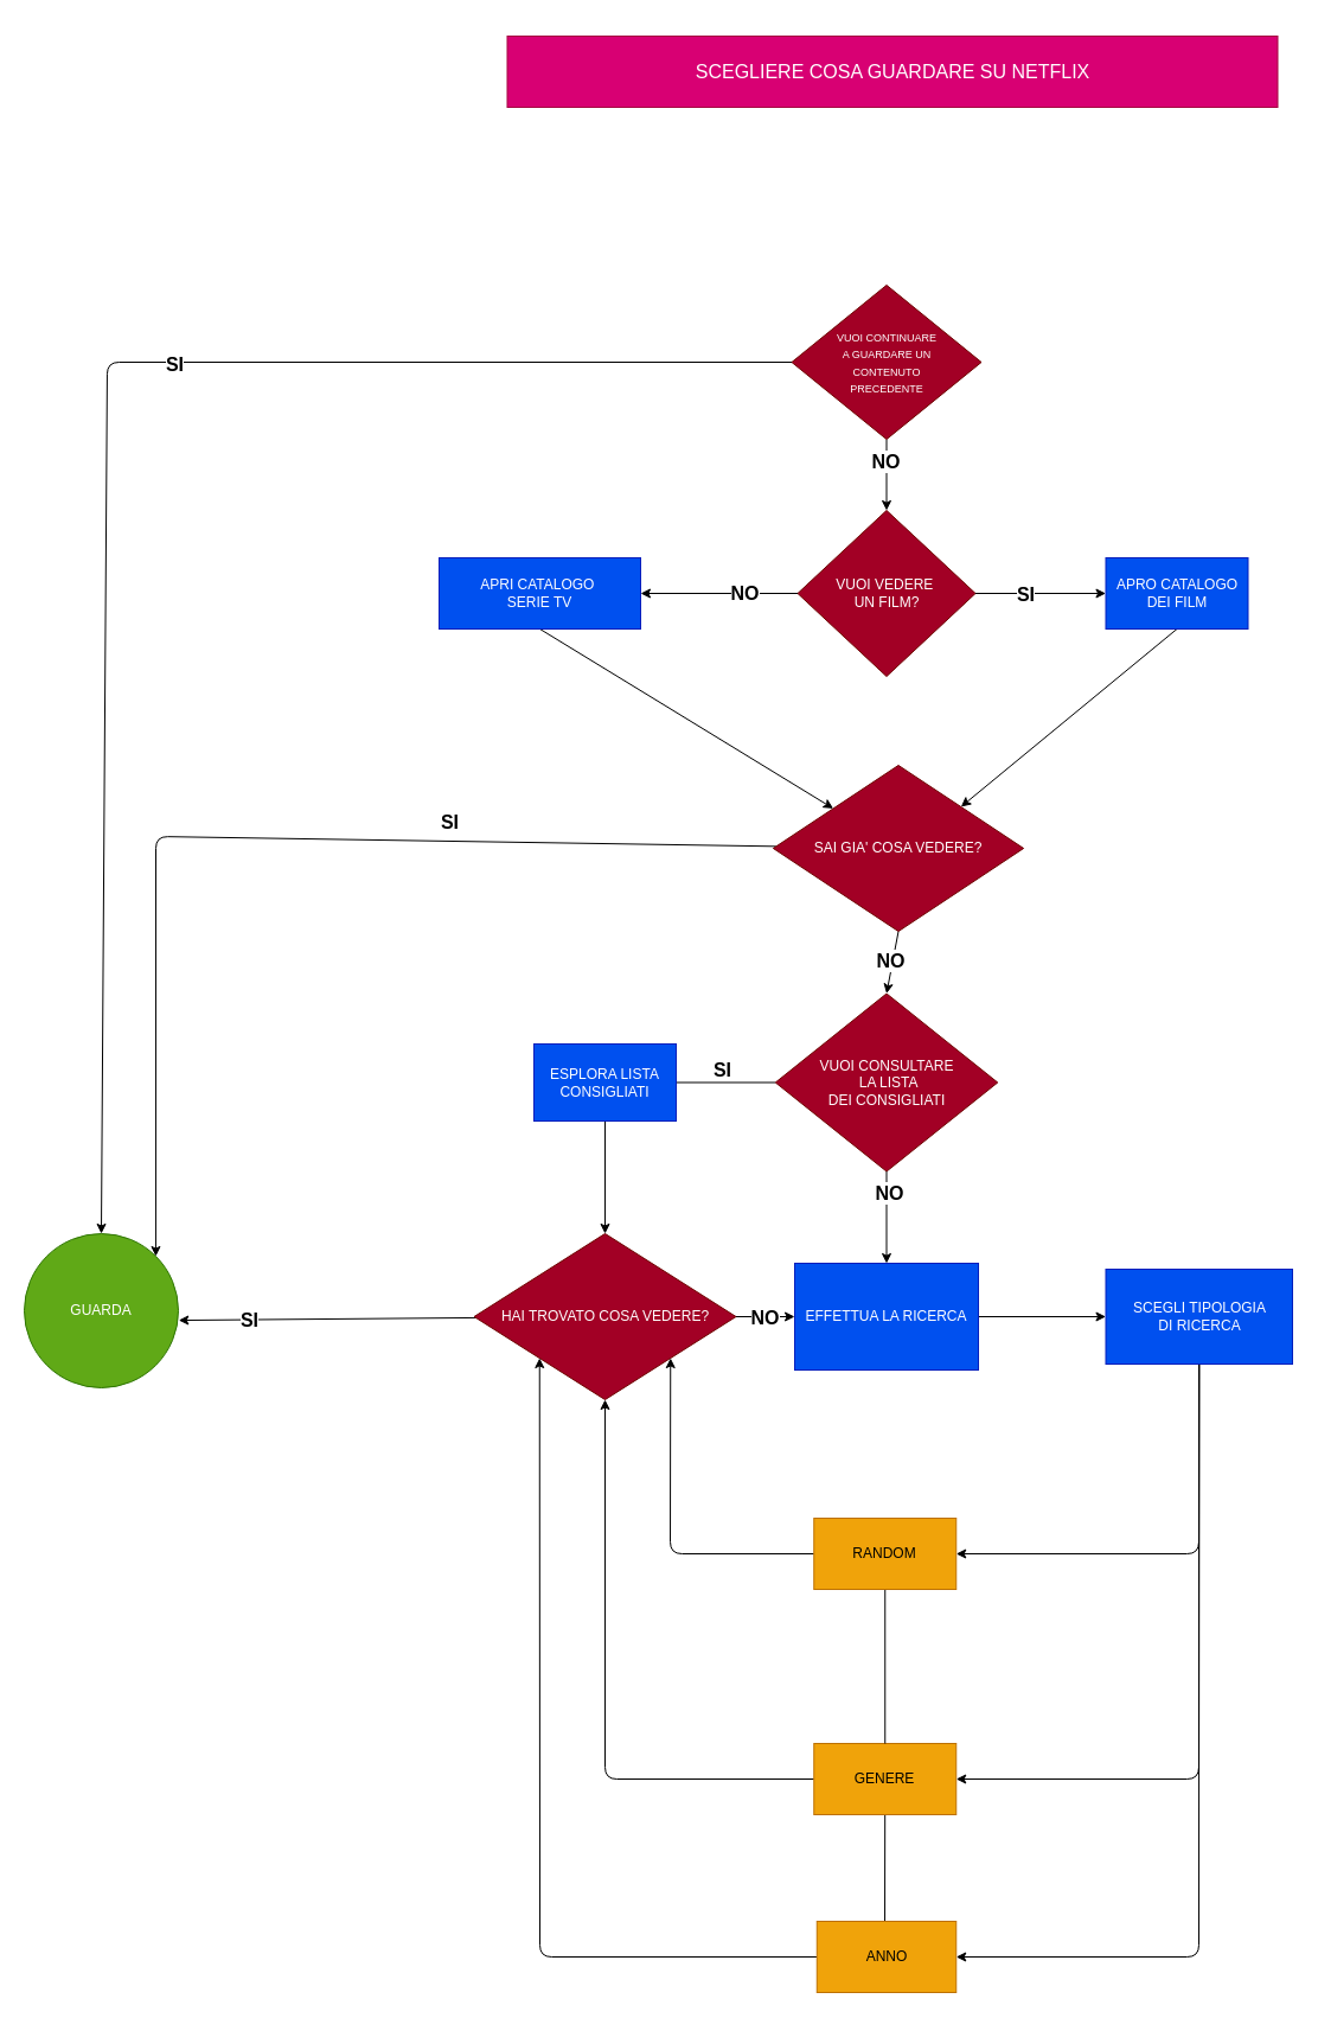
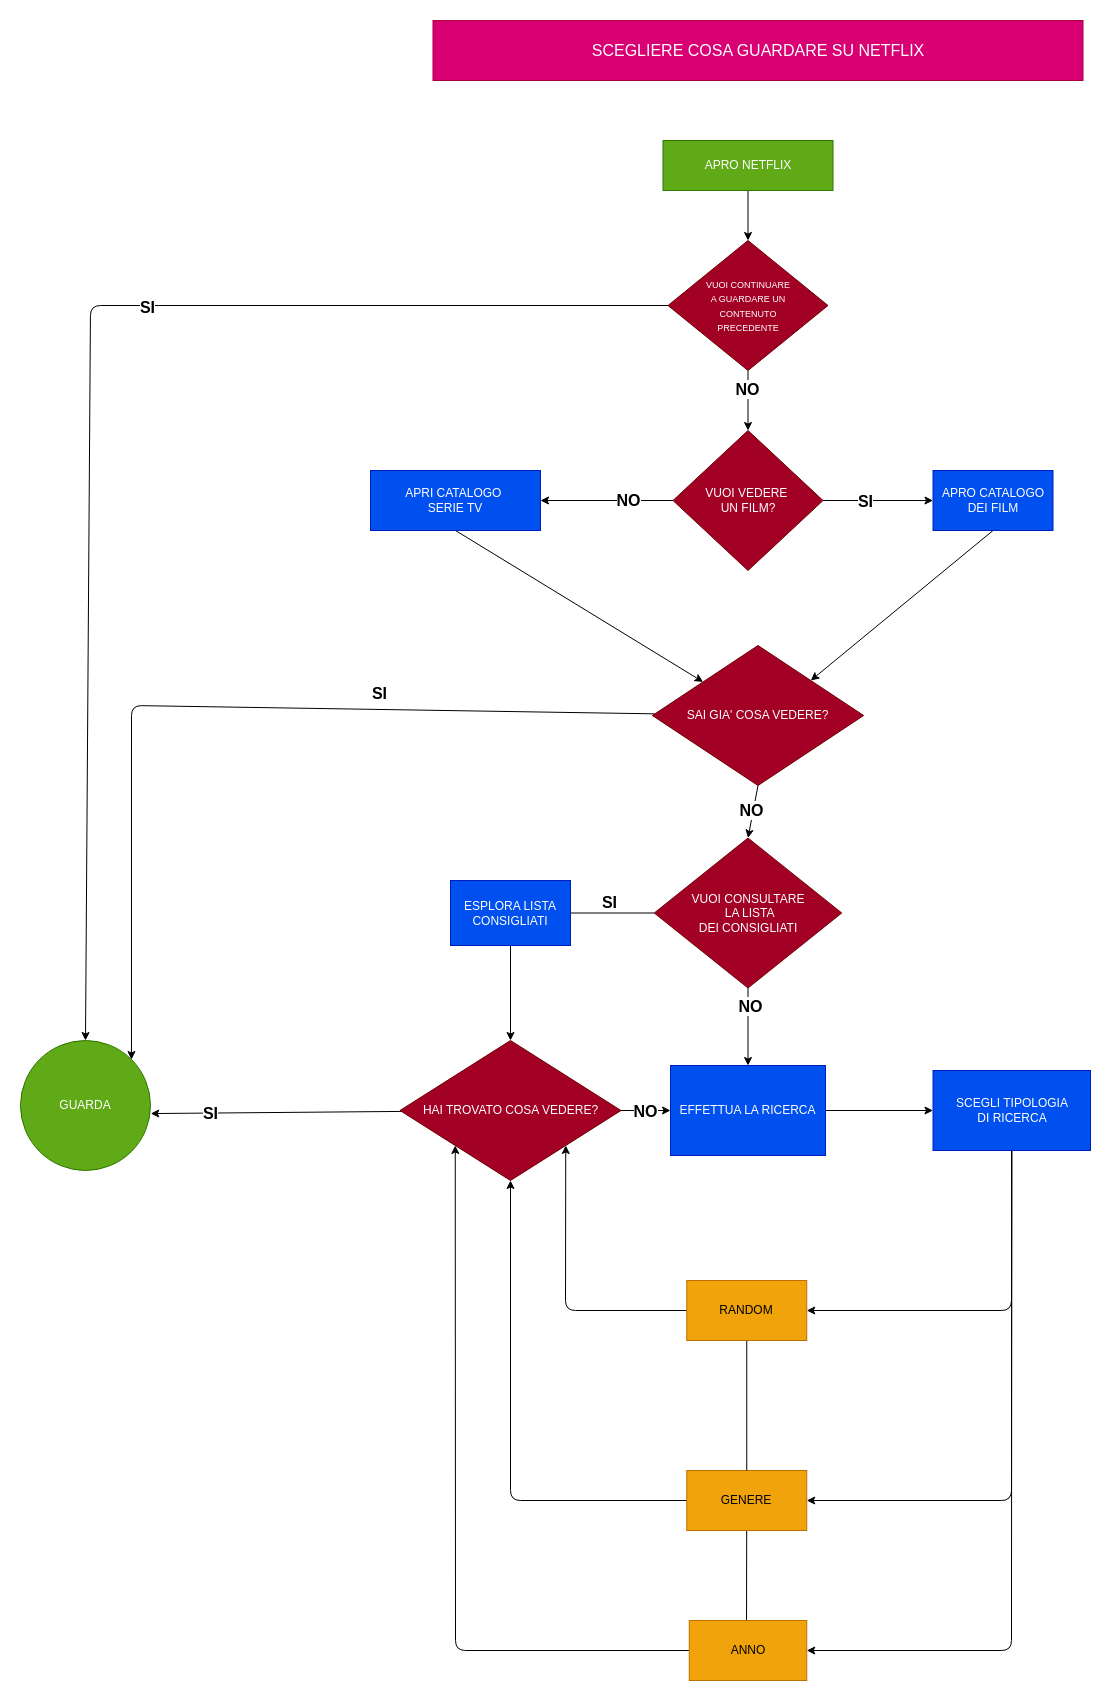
  <mxCell id="0" />
  <mxCell id="1" parent="0" />
- <mxCell id="2" value="&lt;font style=&quot;font-size: 16px&quot;&gt;SCEGLIERE COSA GUARDARE SU NETFLIX&lt;/font&gt;" style="rounded=0;whiteSpace=wrap;html=1;fillColor=#d80073;fontColor=#ffffff;strokeColor=#A50040;" vertex="1" parent="1"><mxGeometry x="427.5" y="30" width="650" height="60" as="geometry" /></mxCell>
+ <mxCell id="2" value="&lt;font style=&quot;font-size: 16px&quot;&gt;SCEGLIERE COSA GUARDARE SU NETFLIX&lt;/font&gt;" style="rounded=0;whiteSpace=wrap;html=1;fillColor=#d80073;fontColor=#ffffff;strokeColor=#A50040;" vertex="1" parent="1"><mxGeometry x="432.5" y="20" width="650" height="60" as="geometry" /></mxCell>
+ <mxCell id="3" style="edgeStyle=none;html=1;entryX=0.5;entryY=0;entryDx=0;entryDy=0;" edge="1" parent="1" source="4" target="18"><mxGeometry relative="1" as="geometry" /></mxCell>
+ <mxCell id="4" value="APRO NETFLIX" style="rounded=0;whiteSpace=wrap;html=1;fillColor=#60a917;fontColor=#ffffff;strokeColor=#2D7600;" vertex="1" parent="1"><mxGeometry x="662.5" y="140" width="170" height="50" as="geometry" /></mxCell>
  <mxCell id="5" style="edgeStyle=none;html=1;exitX=1;exitY=0.5;exitDx=0;exitDy=0;entryX=0;entryY=0.5;entryDx=0;entryDy=0;" edge="1" parent="1" source="9" target="11"><mxGeometry relative="1" as="geometry" /></mxCell>
  <mxCell id="6" value="SI" style="edgeLabel;html=1;align=center;verticalAlign=middle;resizable=0;points=[];fontStyle=1;spacing=2;fontSize=16;" vertex="1" connectable="0" parent="5"><mxGeometry x="-0.238" y="-3" relative="1" as="geometry"><mxPoint y="-3" as="offset" /></mxGeometry></mxCell>
  <mxCell id="7" style="edgeStyle=none;html=1;entryX=1;entryY=0.5;entryDx=0;entryDy=0;" edge="1" parent="1" source="9" target="13"><mxGeometry relative="1" as="geometry"><mxPoint x="570" y="480" as="targetPoint" /></mxGeometry></mxCell>
  <mxCell id="8" value="NO" style="edgeLabel;html=1;align=center;verticalAlign=middle;resizable=0;points=[];fontStyle=1;fontSize=16;" vertex="1" connectable="0" parent="7"><mxGeometry x="-0.328" y="-1" relative="1" as="geometry"><mxPoint as="offset" /></mxGeometry></mxCell>
  <mxCell id="9" value="VUOI VEDERE&amp;nbsp;&lt;br&gt;UN FILM?" style="rhombus;whiteSpace=wrap;html=1;fillColor=#a20025;fontColor=#ffffff;strokeColor=#6F0000;" vertex="1" parent="1"><mxGeometry x="672.5" y="430" width="150" height="140" as="geometry" /></mxCell>
  <mxCell id="10" style="edgeStyle=none;html=1;exitX=0.5;exitY=1;exitDx=0;exitDy=0;entryX=1;entryY=0;entryDx=0;entryDy=0;" edge="1" parent="1" source="11" target="22"><mxGeometry relative="1" as="geometry"><mxPoint x="832.5" y="690" as="targetPoint" /></mxGeometry></mxCell>
  <mxCell id="11" value="APRO CATALOGO&lt;br&gt;DEI FILM" style="rounded=0;whiteSpace=wrap;html=1;fillColor=#0050ef;fontColor=#ffffff;strokeColor=#001DBC;" vertex="1" parent="1"><mxGeometry x="932.5" y="470" width="120" height="60" as="geometry" /></mxCell>
  <mxCell id="12" style="edgeStyle=none;html=1;exitX=0.5;exitY=1;exitDx=0;exitDy=0;" edge="1" parent="1" source="13" target="22"><mxGeometry relative="1" as="geometry"><mxPoint x="662.5" y="690" as="targetPoint" /></mxGeometry></mxCell>
  <mxCell id="13" value="APRI CATALOGO&amp;nbsp;&lt;br&gt;SERIE TV" style="rounded=0;whiteSpace=wrap;html=1;fillColor=#0050ef;fontColor=#ffffff;strokeColor=#001DBC;" vertex="1" parent="1"><mxGeometry x="370" y="470" width="170" height="60" as="geometry" /></mxCell>
  <mxCell id="14" style="edgeStyle=none;html=1;entryX=0.5;entryY=0;entryDx=0;entryDy=0;" edge="1" parent="1" source="18" target="9"><mxGeometry relative="1" as="geometry" /></mxCell>
  <mxCell id="15" value="NO" style="edgeLabel;html=1;align=center;verticalAlign=middle;resizable=0;points=[];fontStyle=1;fontSize=16;" vertex="1" connectable="0" parent="14"><mxGeometry x="-0.353" y="-1" relative="1" as="geometry"><mxPoint as="offset" /></mxGeometry></mxCell>
  <mxCell id="16" style="edgeStyle=none;html=1;entryX=0.5;entryY=0;entryDx=0;entryDy=0;" edge="1" parent="1" source="18" target="23"><mxGeometry relative="1" as="geometry"><mxPoint x="90" y="1000" as="targetPoint" /><Array as="points"><mxPoint x="90" y="305" /></Array></mxGeometry></mxCell>
  <mxCell id="17" value="SI" style="edgeLabel;html=1;align=center;verticalAlign=middle;resizable=0;points=[];fontStyle=1;fontSize=16;" vertex="1" connectable="0" parent="16"><mxGeometry x="-0.206" y="1" relative="1" as="geometry"><mxPoint as="offset" /></mxGeometry></mxCell>
  <mxCell id="18" value="&lt;font style=&quot;font-size: 9px&quot;&gt;VUOI CONTINUARE&lt;br&gt;A GUARDARE UN&lt;br&gt;CONTENUTO&lt;br&gt;PRECEDENTE&lt;/font&gt;" style="rhombus;whiteSpace=wrap;html=1;fillColor=#a20025;fontColor=#ffffff;strokeColor=#6F0000;" vertex="1" parent="1"><mxGeometry x="667.51" y="240" width="160" height="130" as="geometry" /></mxCell>
  <mxCell id="19" style="edgeStyle=none;html=1;exitX=0.5;exitY=1;exitDx=0;exitDy=0;entryX=0.5;entryY=0;entryDx=0;entryDy=0;" edge="1" parent="1" source="22" target="27"><mxGeometry relative="1" as="geometry" /></mxCell>
  <mxCell id="20" value="NO" style="edgeLabel;html=1;align=center;verticalAlign=middle;resizable=0;points=[];fontStyle=1;fontSize=16;" vertex="1" connectable="0" parent="19"><mxGeometry x="0.44" y="1" relative="1" as="geometry"><mxPoint x="-1" y="-13" as="offset" /></mxGeometry></mxCell>
  <mxCell id="21" style="edgeStyle=none;html=1;entryX=1;entryY=0;entryDx=0;entryDy=0;" edge="1" parent="1" source="22" target="23"><mxGeometry relative="1" as="geometry"><Array as="points"><mxPoint x="131" y="705" /></Array></mxGeometry></mxCell>
  <mxCell id="22" value="SAI GIA' COSA VEDERE?" style="rhombus;whiteSpace=wrap;html=1;fillColor=#a20025;fontColor=#ffffff;strokeColor=#6F0000;" vertex="1" parent="1"><mxGeometry x="651.88" y="645" width="211.25" height="140" as="geometry" /></mxCell>
  <mxCell id="23" value="GUARDA" style="ellipse;whiteSpace=wrap;html=1;fillColor=#60a917;fontColor=#ffffff;strokeColor=#2D7600;" vertex="1" parent="1"><mxGeometry x="20" y="1040" width="130" height="130" as="geometry" /></mxCell>
  <mxCell id="24" style="edgeStyle=none;html=1;entryX=0;entryY=0.5;entryDx=0;entryDy=0;" edge="1" parent="1" source="27" target="29"><mxGeometry relative="1" as="geometry" /></mxCell>
  <mxCell id="25" value="" style="edgeStyle=none;html=1;entryX=0.5;entryY=0;entryDx=0;entryDy=0;" edge="1" parent="1" source="27" target="42"><mxGeometry relative="1" as="geometry"><mxPoint x="760" y="1040" as="targetPoint" /></mxGeometry></mxCell>
  <mxCell id="26" value="&lt;b style=&quot;font-size: 16px;&quot;&gt;NO&lt;/b&gt;" style="edgeLabel;html=1;align=center;verticalAlign=middle;resizable=0;points=[];fontSize=16;" vertex="1" connectable="0" parent="25"><mxGeometry x="-0.528" y="2" relative="1" as="geometry"><mxPoint as="offset" /></mxGeometry></mxCell>
  <mxCell id="27" value="VUOI CONSULTARE&lt;br&gt;&amp;nbsp;LA LISTA&lt;br&gt;DEI CONSIGLIATI" style="rhombus;whiteSpace=wrap;html=1;fillColor=#a20025;fontColor=#ffffff;strokeColor=#6F0000;" vertex="1" parent="1"><mxGeometry x="653.76" y="837.5" width="187.5" height="150" as="geometry" /></mxCell>
  <mxCell id="28" style="edgeStyle=none;html=1;entryX=0.5;entryY=0;entryDx=0;entryDy=0;" edge="1" parent="1" source="29" target="34"><mxGeometry relative="1" as="geometry"><mxPoint x="445" y="1040" as="targetPoint" /></mxGeometry></mxCell>
  <mxCell id="29" value="ESPLORA LISTA&lt;br&gt;CONSIGLIATI" style="rounded=0;whiteSpace=wrap;html=1;fillColor=#0050ef;fontColor=#ffffff;strokeColor=#001DBC;" vertex="1" parent="1"><mxGeometry x="450" y="880" width="120" height="65" as="geometry" /></mxCell>
  <mxCell id="30" value="" style="edgeStyle=none;html=1;entryX=0;entryY=0.5;entryDx=0;entryDy=0;" edge="1" parent="1" source="34" target="42"><mxGeometry relative="1" as="geometry"><mxPoint x="640" y="1115" as="targetPoint" /></mxGeometry></mxCell>
  <mxCell id="31" value="NO" style="edgeLabel;html=1;align=center;verticalAlign=middle;resizable=0;points=[];fontSize=16;fontStyle=1" vertex="1" connectable="0" parent="30"><mxGeometry x="0.297" y="2" relative="1" as="geometry"><mxPoint x="-8" y="2" as="offset" /></mxGeometry></mxCell>
  <mxCell id="32" style="edgeStyle=none;html=1;entryX=1.002;entryY=0.562;entryDx=0;entryDy=0;entryPerimeter=0;" edge="1" parent="1" source="34" target="23"><mxGeometry relative="1" as="geometry"><mxPoint x="270" y="1050" as="targetPoint" /></mxGeometry></mxCell>
  <mxCell id="33" value="SI" style="edgeLabel;html=1;align=center;verticalAlign=middle;resizable=0;points=[];fontSize=16;fontStyle=1" vertex="1" connectable="0" parent="32"><mxGeometry x="0.385" relative="1" as="geometry"><mxPoint x="-17" as="offset" /></mxGeometry></mxCell>
  <mxCell id="34" value="HAI TROVATO COSA VEDERE?" style="rhombus;whiteSpace=wrap;html=1;fillColor=#a20025;fontColor=#ffffff;strokeColor=#6F0000;" vertex="1" parent="1"><mxGeometry x="399.5" y="1040" width="221" height="140" as="geometry" /></mxCell>
  <mxCell id="35" style="edgeStyle=none;html=1;" edge="1" parent="1" source="37"><mxGeometry relative="1" as="geometry"><mxPoint x="746" y="1640" as="targetPoint" /></mxGeometry></mxCell>
  <mxCell id="36" style="edgeStyle=none;html=1;entryX=0.5;entryY=1;entryDx=0;entryDy=0;" edge="1" parent="1" source="37" target="34"><mxGeometry relative="1" as="geometry"><Array as="points"><mxPoint x="510" y="1500" /></Array></mxGeometry></mxCell>
  <mxCell id="37" value="GENERE" style="rounded=0;whiteSpace=wrap;html=1;fillColor=#f0a30a;fontColor=#000000;strokeColor=#BD7000;" vertex="1" parent="1"><mxGeometry x="686.26" y="1470" width="120" height="60" as="geometry" /></mxCell>
  <mxCell id="38" style="edgeStyle=none;html=1;entryX=0;entryY=1;entryDx=0;entryDy=0;" edge="1" parent="1" source="39" target="34"><mxGeometry relative="1" as="geometry"><mxPoint x="460" y="1650" as="targetPoint" /><Array as="points"><mxPoint x="455" y="1650" /></Array></mxGeometry></mxCell>
  <mxCell id="39" value="ANNO" style="rounded=0;whiteSpace=wrap;html=1;fillColor=#f0a30a;fontColor=#000000;strokeColor=#BD7000;" vertex="1" parent="1"><mxGeometry x="688.76" y="1620" width="117.5" height="60" as="geometry" /></mxCell>
  <mxCell id="40" style="edgeStyle=none;html=1;entryX=1;entryY=1;entryDx=0;entryDy=0;exitX=0;exitY=0.5;exitDx=0;exitDy=0;" edge="1" parent="1" source="44" target="34"><mxGeometry relative="1" as="geometry"><mxPoint x="662.51" y="1315" as="sourcePoint" /><Array as="points"><mxPoint x="565" y="1310" /></Array></mxGeometry></mxCell>
  <mxCell id="41" style="edgeStyle=none;html=1;fontSize=9;" edge="1" parent="1" source="42" target="50"><mxGeometry relative="1" as="geometry" /></mxCell>
  <mxCell id="42" value="EFFETTUA LA RICERCA" style="rounded=0;whiteSpace=wrap;html=1;fillColor=#0050ef;fontColor=#ffffff;strokeColor=#001DBC;" vertex="1" parent="1"><mxGeometry x="670.01" y="1065" width="155" height="90" as="geometry" /></mxCell>
  <mxCell id="43" value="" style="endArrow=none;html=1;entryX=0.5;entryY=1;entryDx=0;entryDy=0;exitX=0.5;exitY=0;exitDx=0;exitDy=0;" edge="1" parent="1" source="37" target="44"><mxGeometry width="50" height="50" relative="1" as="geometry"><mxPoint x="740" y="1470" as="sourcePoint" /><mxPoint x="747.51" y="1360" as="targetPoint" /></mxGeometry></mxCell>
  <mxCell id="44" value="RANDOM" style="rounded=0;whiteSpace=wrap;html=1;fillColor=#f0a30a;strokeColor=#BD7000;fontColor=#000000;" vertex="1" parent="1"><mxGeometry x="686.26" y="1280" width="120" height="60" as="geometry" /></mxCell>
  <mxCell id="45" value="SI" style="edgeLabel;html=1;align=center;verticalAlign=middle;resizable=0;points=[];fontSize=16;fontStyle=1" vertex="1" connectable="0" parent="1"><mxGeometry x="229.997" y="1050.002" as="geometry"><mxPoint x="379" y="-149" as="offset" /></mxGeometry></mxCell>
  <mxCell id="46" value="SI" style="edgeLabel;html=1;align=center;verticalAlign=middle;resizable=0;points=[];fontSize=16;fontStyle=1" vertex="1" connectable="0" parent="1"><mxGeometry x="220.637" y="1122.402" as="geometry"><mxPoint x="158" y="-430" as="offset" /></mxGeometry></mxCell>
  <mxCell id="47" style="edgeStyle=none;html=1;fontSize=12;entryX=1;entryY=0.5;entryDx=0;entryDy=0;" edge="1" parent="1" source="50" target="44"><mxGeometry relative="1" as="geometry"><mxPoint x="1011.25" y="1320" as="targetPoint" /><Array as="points"><mxPoint x="1011" y="1310" /></Array></mxGeometry></mxCell>
  <mxCell id="48" style="edgeStyle=none;html=1;fontSize=12;entryX=1;entryY=0.5;entryDx=0;entryDy=0;" edge="1" parent="1" source="50" target="39"><mxGeometry relative="1" as="geometry"><mxPoint x="1011.25" y="1660" as="targetPoint" /><Array as="points"><mxPoint x="1011" y="1650" /></Array></mxGeometry></mxCell>
  <mxCell id="49" style="edgeStyle=none;html=1;entryX=1;entryY=0.5;entryDx=0;entryDy=0;fontSize=12;" edge="1" parent="1" source="50" target="37"><mxGeometry relative="1" as="geometry"><Array as="points"><mxPoint x="1011" y="1500" /></Array></mxGeometry></mxCell>
  <mxCell id="50" value="&lt;font style=&quot;font-size: 12px&quot;&gt;SCEGLI TIPOLOGIA&lt;br&gt;DI RICERCA&lt;/font&gt;" style="rounded=0;whiteSpace=wrap;html=1;fontSize=9;fillColor=#0050ef;fontColor=#ffffff;strokeColor=#001DBC;" vertex="1" parent="1"><mxGeometry x="932.5" y="1070" width="157.5" height="80" as="geometry" /></mxCell>
